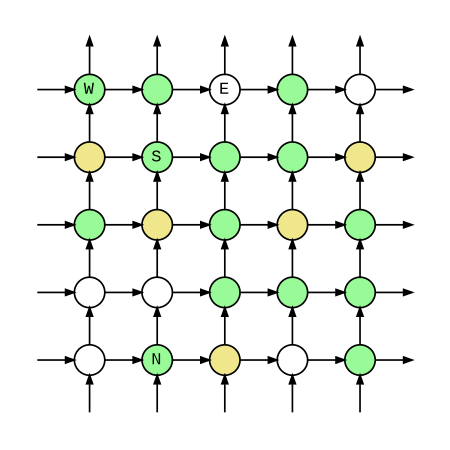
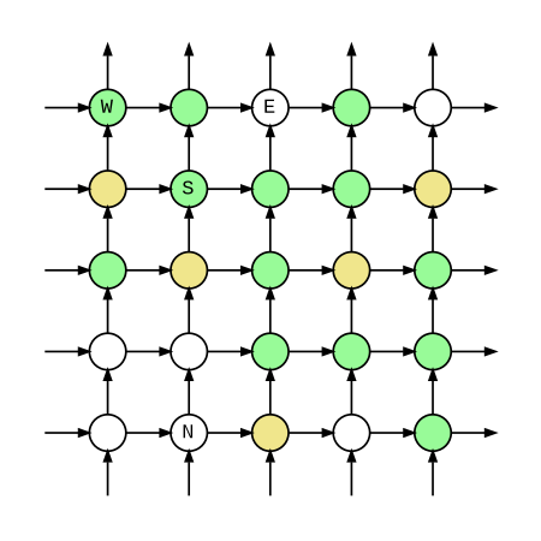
  digraph {
    fontname="Liberation Mono"
    nodesep=0.3
    rankdir=BT
    ranksep=0.3
    node [fixedsize=true fontname="Liberation Mono" fontsize=10 shape=circle style=filled]
    edge [arrowsize=0.5 fontname="Liberation Mono"]
    n1 [height=0.25 label=" " style=invisible width=0.25]
    n2 [height=0.25 label=" " style=invisible width=0.25]
    n3 [height=0.25 label=" " style=invisible width=0.25]
    n4 [height=0.25 label=" " style=invisible width=0.25]
    n5 [height=0.25 label=" " style=invisible width=0.25]
    n6 [height=0.25 label=" " style=invisible width=0.25]
    n7 [height=0.25 label=" " style=invisible width=0.25]
    n8 [height=0.25 label=" " style=invisible width=0.25]
    n9 [fillcolor=white height=0.25 label=" " shape=ellipse width=0.25]
-   n10 [fillcolor=palegreen height=0.25 label=N shape=ellipse width=0.25]
+   n10 [fillcolor=white height=0.25 label=N shape=ellipse width=0.25]
    n11 [fillcolor=khaki height=0.25 label=" " shape=ellipse width=0.25]
    n12 [fillcolor=white height=0.25 label=" " shape=ellipse width=0.25]
    n13 [fillcolor=palegreen height=0.25 label=" " width=0.25]
    n14 [height=0.25 label=" " style=invisible width=0.25]
    n15 [height=0.25 label=" " style=invisible width=0.25]
    n16 [fillcolor=white height=0.25 label=" " width=0.25]
    n17 [fillcolor=white height=0.25 label=" " shape=ellipse width=0.25]
    n18 [fillcolor=palegreen height=0.25 label=" " width=0.25]
    n19 [fillcolor=palegreen height=0.25 label=" " width=0.25]
    n20 [fillcolor=palegreen height=0.25 label=" " width=0.25]
    n21 [height=0.25 label=" " style=invisible width=0.25]
    n22 [height=0.25 label=" " style=invisible width=0.25]
    n23 [fillcolor=palegreen height=0.25 label=" " width=0.25]
    n24 [fillcolor=khaki height=0.25 label=" " shape=ellipse width=0.25]
    n25 [fillcolor=palegreen height=0.25 label=" " shape=ellipse width=0.25]
    n26 [fillcolor=khaki height=0.25 label=" " width=0.25]
    n27 [fillcolor=palegreen height=0.25 label=" " width=0.25]
    n28 [height=0.25 label=" " style=invisible width=0.25]
    n29 [height=0.25 label=" " style=invisible width=0.25]
    n30 [fillcolor=khaki height=0.25 label=" " shape=ellipse width=0.25]
    n31 [fillcolor=palegreen height=0.25 label=S shape=ellipse width=0.25]
    n32 [fillcolor=palegreen height=0.25 label=" " width=0.25]
    n33 [fillcolor=palegreen height=0.25 label=" " shape=ellipse width=0.25]
    n34 [fillcolor=khaki height=0.25 label=" " shape=ellipse width=0.25]
    n35 [height=0.25 label=" " style=invisible width=0.25]
    n36 [height=0.25 label=" " style=invisible width=0.25]
    n37 [fillcolor=palegreen height=0.25 label=W width=0.25]
    n38 [fillcolor=palegreen height=0.25 label=" " shape=ellipse width=0.25]
    n39 [fillcolor=white height=0.25 label=E shape=ellipse width=0.25]
    n40 [fillcolor=palegreen height=0.25 label=" " shape=ellipse width=0.25]
    n41 [fillcolor=white height=0.25 label=" " width=0.25]
    n42 [height=0.25 label=" " style=invisible width=0.25]
    n43 [height=0.25 label=" " style=invisible width=0.25]
    n44 [height=0.25 label=" " style=invisible width=0.25]
    n45 [height=0.25 label=" " style=invisible width=0.25]
    n46 [height=0.25 label=" " style=invisible width=0.25]
    n47 [height=0.25 label=" " style=invisible width=0.25]
    n48 [height=0.25 label=" " style=invisible width=0.25]
    n49 [height=0.25 label=" " style=invisible width=0.25]
    subgraph sub_1 {
      rank=same
      n1
      n2
      n3
      n4
      n5
      n6
      n7
    }
    subgraph sub_2 {
      rank=same
      n8
      n9
      n10
      n11
      n12
      n13
      n14
    }
    subgraph sub_3 {
      rank=same
      n15
      n16
      n17
      n18
      n19
      n20
      n21
    }
    subgraph sub_4 {
      rank=same
      n22
      n23
      n24
      n25
      n26
      n27
      n28
    }
    subgraph sub_5 {
      rank=same
      n29
      n30
      n31
      n32
      n33
      n34
      n35
    }
    subgraph sub_6 {
      rank=same
      n36
      n37
      n38
      n39
      n40
      n41
      n42
    }
    subgraph sub_7 {
      rank=same
      n43
      n44
      n45
      n46
      n47
      n48
      n49
    }
    n1 -> n2 [style=invis]
    n1 -> n8 [style=invis]
    n2 -> n3 [style=invis]
    n2 -> n9
    n3 -> n4 [style=invis]
    n3 -> n10
    n4 -> n5 [style=invis]
    n4 -> n11
    n5 -> n6 [style=invis]
    n5 -> n12
    n6 -> n7 [style=invis]
    n6 -> n13
    n7 -> n14 [style=invis]
    n8 -> n9
    n8 -> n15 [style=invis]
    n9 -> n10
    n9 -> n16
    n10 -> n11
    n10 -> n17
    n11 -> n12
    n11 -> n18
    n12 -> n13
    n12 -> n19
    n13 -> n14
    n13 -> n20
    n14 -> n21 [style=invis]
    n15 -> n16
    n15 -> n22 [style=invis]
    n16 -> n17
    n16 -> n23
    n17 -> n18
    n17 -> n24
    n18 -> n19
    n18 -> n25
    n19 -> n20
    n19 -> n26
    n20 -> n21
    n20 -> n27
    n21 -> n28 [style=invis]
    n22 -> n23
    n22 -> n29 [style=invis]
    n23 -> n24
    n23 -> n30
    n24 -> n25
    n24 -> n31
    n25 -> n26
    n25 -> n32
    n26 -> n27
    n26 -> n33
    n27 -> n28
    n27 -> n34
    n28 -> n35 [style=invis]
    n29 -> n30
    n29 -> n36 [style=invis]
    n30 -> n31
    n30 -> n37
    n31 -> n32
    n31 -> n38
    n32 -> n33
    n32 -> n39
    n33 -> n34
    n33 -> n40
    n34 -> n35
    n34 -> n41
    n35 -> n42 [style=invis]
    n36 -> n37
    n36 -> n43 [style=invis]
    n37 -> n38
    n37 -> n44
    n38 -> n39
    n38 -> n45
    n39 -> n40
    n39 -> n46
    n40 -> n41
    n40 -> n47
    n41 -> n42
    n41 -> n48
    n42 -> n49 [style=invis]
    n43 -> n44 [style=invis]
    n44 -> n45 [style=invis]
    n45 -> n46 [style=invis]
    n46 -> n47 [style=invis]
    n47 -> n48 [style=invis]
    n48 -> n49 [style=invis]
  }
